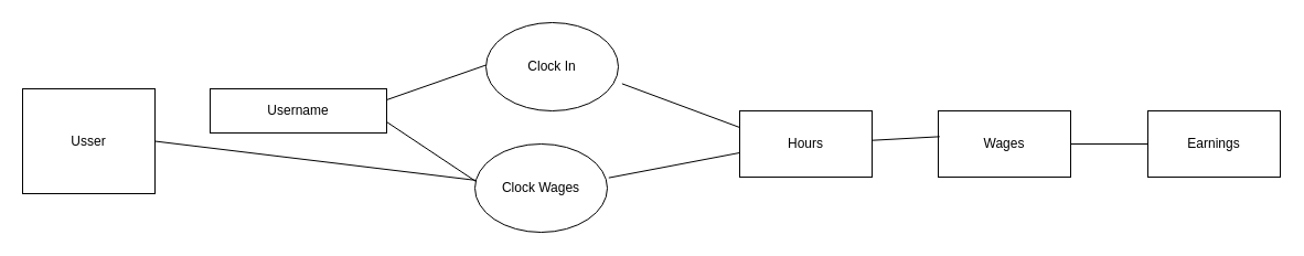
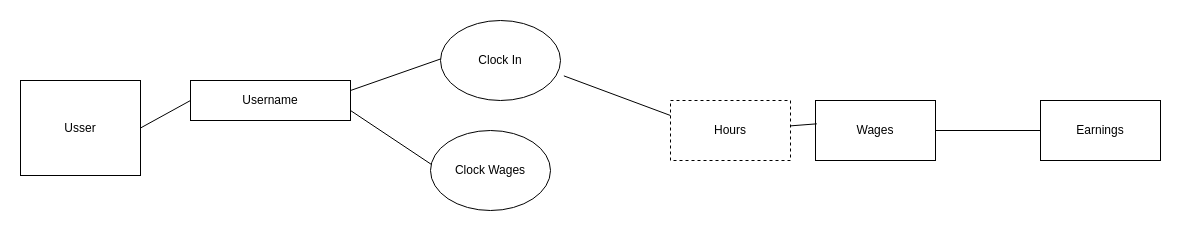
  <mxCell id="0" />
  <mxCell id="1" parent="0" />
  <mxCell id="2" value="Usser" style="rounded=0;whiteSpace=wrap;html=1;" vertex="1" parent="1"><mxGeometry x="20" y="80" width="120" height="95" as="geometry" /></mxCell>
  <mxCell id="3" value="" style="endArrow=none;html=1;rounded=0;entryX=0.028;entryY=0.622;entryDx=0;entryDy=0;entryPerimeter=0;exitX=1;exitY=0.25;exitDx=0;exitDy=0;" edge="1" parent="1" source="5"><mxGeometry width="50" height="50" relative="1" as="geometry"><mxPoint x="250" y="80" as="sourcePoint" /><mxPoint x="443.36" y="57.32" as="targetPoint" /><Array as="points" /></mxGeometry></mxCell>
  <mxCell id="4" value="" style="endArrow=none;html=1;rounded=0;entryX=0;entryY=0.5;entryDx=0;entryDy=0;exitX=1;exitY=0.75;exitDx=0;exitDy=0;" edge="1" parent="1" source="5"><mxGeometry width="50" height="50" relative="1" as="geometry"><mxPoint x="230" y="150" as="sourcePoint" /><mxPoint x="440" y="170" as="targetPoint" /></mxGeometry></mxCell>
  <mxCell id="5" value="Username" style="rounded=0;whiteSpace=wrap;html=1;" vertex="1" parent="1"><mxGeometry x="190" y="80" width="160" height="40" as="geometry" /></mxCell>
- <mxCell id="6" value="" style="endArrow=none;html=1;rounded=0;exitX=1;exitY=0.5;exitDx=0;exitDy=0;" edge="1" parent="1" source="2" target="8"><mxGeometry width="50" height="50" relative="1" as="geometry"><mxPoint x="350" y="140" as="sourcePoint" /><mxPoint x="400" y="90" as="targetPoint" /></mxGeometry></mxCell>
+ <mxCell id="6" value="" style="endArrow=none;html=1;rounded=0;exitX=1;exitY=0.5;exitDx=0;exitDy=0;entryX=0;entryY=0.5;entryDx=0;entryDy=0;" edge="1" parent="1" source="2" target="5"><mxGeometry width="50" height="50" relative="1" as="geometry"><mxPoint x="350" y="140" as="sourcePoint" /><mxPoint x="400" y="90" as="targetPoint" /></mxGeometry></mxCell>
  <mxCell id="7" value="Clock In" style="ellipse;whiteSpace=wrap;html=1;" vertex="1" parent="1"><mxGeometry x="440" y="20" width="120" height="80" as="geometry" /></mxCell>
  <mxCell id="8" value="Clock Wages" style="ellipse;whiteSpace=wrap;html=1;" vertex="1" parent="1"><mxGeometry x="430" y="130" width="120" height="80" as="geometry" /></mxCell>
  <mxCell id="9" value="" style="endArrow=none;html=1;rounded=0;exitX=1.028;exitY=0.692;exitDx=0;exitDy=0;exitPerimeter=0;entryX=0;entryY=0.25;entryDx=0;entryDy=0;" edge="1" parent="1" source="7" target="11"><mxGeometry width="50" height="50" relative="1" as="geometry"><mxPoint x="540" y="140" as="sourcePoint" /><mxPoint x="638.04" y="106" as="targetPoint" /></mxGeometry></mxCell>
- <mxCell id="10" value="" style="endArrow=none;html=1;rounded=0;entryX=0;entryY=0.633;entryDx=0;entryDy=0;entryPerimeter=0;exitX=1.011;exitY=0.383;exitDx=0;exitDy=0;exitPerimeter=0;" edge="1" parent="1" source="8" target="11"><mxGeometry width="50" height="50" relative="1" as="geometry"><mxPoint x="540" y="140" as="sourcePoint" /><mxPoint x="643.32" y="140" as="targetPoint" /></mxGeometry></mxCell>
- <mxCell id="11" value="Hours" style="rounded=0;whiteSpace=wrap;html=1;" vertex="1" parent="1"><mxGeometry x="670" y="100" width="120" height="60" as="geometry" /></mxCell>
- <mxCell id="12" value="Wages" style="rounded=0;whiteSpace=wrap;html=1;" vertex="1" parent="1"><mxGeometry x="850" y="100" width="120" height="60" as="geometry" /></mxCell>
+ <mxCell id="11" value="Hours" style="rounded=0;whiteSpace=wrap;html=1;dashed=1;" vertex="1" parent="1"><mxGeometry x="670" y="100" width="120" height="60" as="geometry" /></mxCell>
+ <mxCell id="12" value="Wages" style="rounded=0;whiteSpace=wrap;html=1;" vertex="1" parent="1"><mxGeometry x="815" y="100" width="120" height="60" as="geometry" /></mxCell>
  <mxCell id="13" value="" style="endArrow=none;html=1;rounded=0;entryX=0.011;entryY=0.389;entryDx=0;entryDy=0;entryPerimeter=0;" edge="1" parent="1" source="11" target="12"><mxGeometry width="50" height="50" relative="1" as="geometry"><mxPoint x="720" y="140" as="sourcePoint" /><mxPoint x="770" y="90" as="targetPoint" /></mxGeometry></mxCell>
  <mxCell id="14" value="Earnings" style="rounded=0;whiteSpace=wrap;html=1;" vertex="1" parent="1"><mxGeometry x="1040" y="100" width="120" height="60" as="geometry" /></mxCell>
  <mxCell id="15" value="" style="endArrow=none;html=1;rounded=0;exitX=1;exitY=0.5;exitDx=0;exitDy=0;" edge="1" parent="1" source="12" target="14"><mxGeometry width="50" height="50" relative="1" as="geometry"><mxPoint x="730" y="140" as="sourcePoint" /><mxPoint x="780" y="90" as="targetPoint" /></mxGeometry></mxCell>
